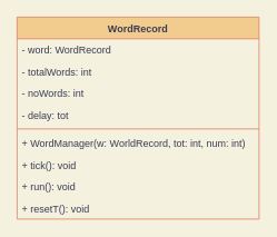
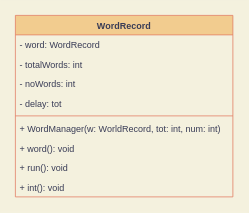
  <mxCell id="0" />
  <mxCell id="1" parent="0" />
  <mxCell id="2" value="WordRecord" style="swimlane;fontStyle=1;align=center;verticalAlign=top;childLayout=stackLayout;horizontal=1;startSize=26;horizontalStack=0;resizeParent=1;resizeParentMax=0;resizeLast=0;collapsible=1;marginBottom=0;fillColor=#F2CC8F;strokeColor=#E07A5F;fontColor=#393C56;" parent="1" vertex="1"><mxGeometry x="20" y="20" width="290" height="242" as="geometry" /></mxCell>
  <mxCell id="3" value="- word: WordRecord" style="text;strokeColor=none;fillColor=none;align=left;verticalAlign=top;spacingLeft=4;spacingRight=4;overflow=hidden;rotatable=0;points=[[0,0.5],[1,0.5]];portConstraint=eastwest;fontColor=#393C56;" parent="2" vertex="1"><mxGeometry y="26" width="290" height="26" as="geometry" /></mxCell>
  <mxCell id="4" value="- totalWords: int" style="text;strokeColor=none;fillColor=none;align=left;verticalAlign=top;spacingLeft=4;spacingRight=4;overflow=hidden;rotatable=0;points=[[0,0.5],[1,0.5]];portConstraint=eastwest;fontColor=#393C56;" vertex="1" parent="2"><mxGeometry y="52" width="290" height="26" as="geometry" /></mxCell>
  <mxCell id="5" value="- noWords: int" style="text;strokeColor=none;fillColor=none;align=left;verticalAlign=top;spacingLeft=4;spacingRight=4;overflow=hidden;rotatable=0;points=[[0,0.5],[1,0.5]];portConstraint=eastwest;fontColor=#393C56;" vertex="1" parent="2"><mxGeometry y="78" width="290" height="26" as="geometry" /></mxCell>
  <mxCell id="6" value="- delay: tot" style="text;strokeColor=none;fillColor=none;align=left;verticalAlign=top;spacingLeft=4;spacingRight=4;overflow=hidden;rotatable=0;points=[[0,0.5],[1,0.5]];portConstraint=eastwest;fontColor=#393C56;" vertex="1" parent="2"><mxGeometry y="104" width="290" height="26" as="geometry" /></mxCell>
  <mxCell id="7" value="" style="line;strokeWidth=1;fillColor=none;align=left;verticalAlign=middle;spacingTop=-1;spacingLeft=3;spacingRight=3;rotatable=0;labelPosition=right;points=[];portConstraint=eastwest;labelBackgroundColor=#F4F1DE;strokeColor=#E07A5F;fontColor=#393C56;" parent="2" vertex="1"><mxGeometry y="130" width="290" height="8" as="geometry" /></mxCell>
  <mxCell id="8" value="+ WordManager(w: WorldRecord, tot: int, num: int)" style="text;strokeColor=none;fillColor=none;align=left;verticalAlign=top;spacingLeft=4;spacingRight=4;overflow=hidden;rotatable=0;points=[[0,0.5],[1,0.5]];portConstraint=eastwest;fontColor=#393C56;" parent="2" vertex="1"><mxGeometry y="138" width="290" height="26" as="geometry" /></mxCell>
- <mxCell id="9" value="+ tick(): void" style="text;strokeColor=none;fillColor=none;align=left;verticalAlign=top;spacingLeft=4;spacingRight=4;overflow=hidden;rotatable=0;points=[[0,0.5],[1,0.5]];portConstraint=eastwest;fontColor=#393C56;" vertex="1" parent="2"><mxGeometry y="164" width="290" height="26" as="geometry" /></mxCell>
+ <mxCell id="9" value="+ word(): void" style="text;strokeColor=none;fillColor=none;align=left;verticalAlign=top;spacingLeft=4;spacingRight=4;overflow=hidden;rotatable=0;points=[[0,0.5],[1,0.5]];portConstraint=eastwest;fontColor=#393C56;" vertex="1" parent="2"><mxGeometry y="164" width="290" height="26" as="geometry" /></mxCell>
  <mxCell id="10" value="+ run(): void" style="text;strokeColor=none;fillColor=none;align=left;verticalAlign=top;spacingLeft=4;spacingRight=4;overflow=hidden;rotatable=0;points=[[0,0.5],[1,0.5]];portConstraint=eastwest;fontColor=#393C56;" vertex="1" parent="2"><mxGeometry y="190" width="290" height="26" as="geometry" /></mxCell>
- <mxCell id="11" value="+ resetT(): void" style="text;strokeColor=none;fillColor=none;align=left;verticalAlign=top;spacingLeft=4;spacingRight=4;overflow=hidden;rotatable=0;points=[[0,0.5],[1,0.5]];portConstraint=eastwest;fontColor=#393C56;" vertex="1" parent="2"><mxGeometry y="216" width="290" height="26" as="geometry" /></mxCell>
+ <mxCell id="11" value="+ int(): void" style="text;strokeColor=none;fillColor=none;align=left;verticalAlign=top;spacingLeft=4;spacingRight=4;overflow=hidden;rotatable=0;points=[[0,0.5],[1,0.5]];portConstraint=eastwest;fontColor=#393C56;" vertex="1" parent="2"><mxGeometry y="216" width="290" height="26" as="geometry" /></mxCell>
